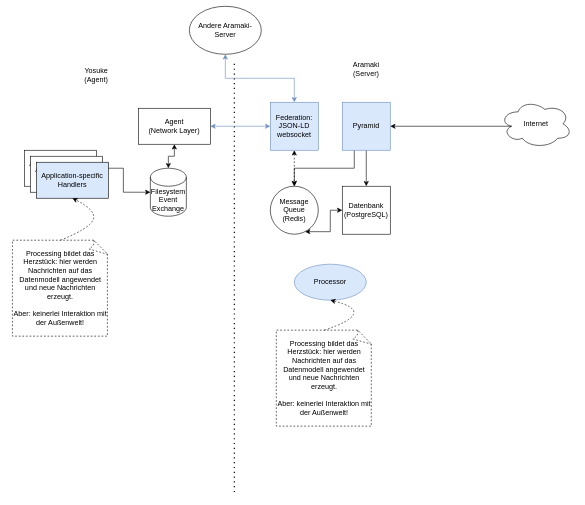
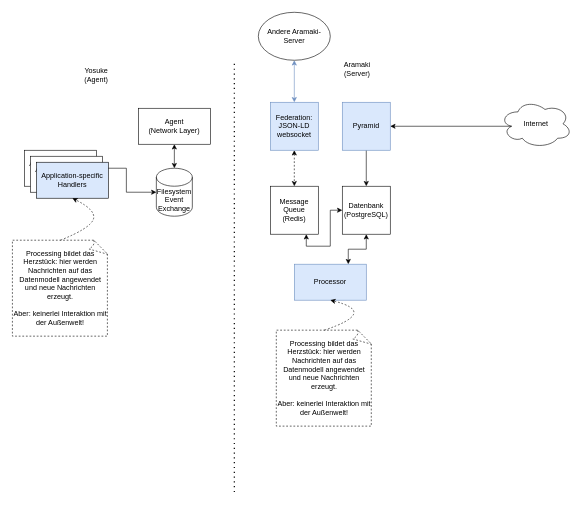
  <mxCell id="0" />
  <mxCell id="1" parent="0" />
- <mxCell id="2" style="edgeStyle=orthogonalEdgeStyle;rounded=0;orthogonalLoop=1;jettySize=auto;html=1;exitX=0.25;exitY=1;exitDx=0;exitDy=0;entryX=0.5;entryY=0;entryDx=0;entryDy=0;" edge="1" parent="1" source="4" target="15"><mxGeometry relative="1" as="geometry" /></mxCell>
  <mxCell id="3" style="edgeStyle=orthogonalEdgeStyle;rounded=0;orthogonalLoop=1;jettySize=auto;html=1;exitX=0.5;exitY=1;exitDx=0;exitDy=0;entryX=0.5;entryY=0;entryDx=0;entryDy=0;" edge="1" parent="1" source="4" target="17"><mxGeometry relative="1" as="geometry" /></mxCell>
  <mxCell id="4" value="Pyramid" style="whiteSpace=wrap;html=1;aspect=fixed;fillColor=#dae8fc;strokeColor=#6c8ebf;" vertex="1" parent="1"><mxGeometry x="570" y="170" width="80" height="80" as="geometry" /></mxCell>
  <mxCell id="5" value="" style="endArrow=none;dashed=1;html=1;dashPattern=1 3;strokeWidth=2;rounded=0;" edge="1" parent="1"><mxGeometry width="50" height="50" relative="1" as="geometry"><mxPoint x="390" y="820" as="sourcePoint" /><mxPoint x="390" y="100" as="targetPoint" /></mxGeometry></mxCell>
  <mxCell id="6" value="Yosuke (Agent)" style="text;html=1;align=center;verticalAlign=middle;whiteSpace=wrap;rounded=0;" vertex="1" parent="1"><mxGeometry x="130" y="110" width="60" height="30" as="geometry" /></mxCell>
- <mxCell id="7" value="&lt;div&gt;Aramaki&lt;/div&gt;&lt;div&gt;(Server)&lt;br&gt;&lt;/div&gt;" style="text;html=1;align=center;verticalAlign=middle;whiteSpace=wrap;rounded=0;" vertex="1" parent="1"><mxGeometry x="580" y="100" width="60" height="30" as="geometry" /></mxCell>
+ <mxCell id="7" value="&lt;div&gt;Aramaki&lt;/div&gt;&lt;div&gt;(Server)&lt;br&gt;&lt;/div&gt;" style="text;html=1;align=center;verticalAlign=middle;whiteSpace=wrap;rounded=0;" vertex="1" parent="1"><mxGeometry x="565" y="100" width="60" height="30" as="geometry" /></mxCell>
  <mxCell id="8" value="Internet" style="ellipse;shape=cloud;whiteSpace=wrap;html=1;" vertex="1" parent="1"><mxGeometry x="833" y="166" width="120" height="80" as="geometry" /></mxCell>
  <mxCell id="9" style="edgeStyle=orthogonalEdgeStyle;rounded=0;orthogonalLoop=1;jettySize=auto;html=1;exitX=1;exitY=0.5;exitDx=0;exitDy=0;entryX=0.16;entryY=0.55;entryDx=0;entryDy=0;entryPerimeter=0;startArrow=classic;startFill=1;endArrow=none;endFill=0;" edge="1" parent="1" source="4" target="8"><mxGeometry relative="1" as="geometry" /></mxCell>
  <mxCell id="10" style="edgeStyle=orthogonalEdgeStyle;rounded=0;orthogonalLoop=1;jettySize=auto;html=1;exitX=0.5;exitY=0;exitDx=0;exitDy=0;entryX=0.5;entryY=1;entryDx=0;entryDy=0;startArrow=classic;startFill=1;fillColor=#dae8fc;strokeColor=#6c8ebf;" edge="1" parent="1" source="12" target="13"><mxGeometry relative="1" as="geometry" /></mxCell>
  <mxCell id="11" style="edgeStyle=orthogonalEdgeStyle;rounded=0;orthogonalLoop=1;jettySize=auto;html=1;exitX=0.5;exitY=1;exitDx=0;exitDy=0;entryX=0.5;entryY=0;entryDx=0;entryDy=0;startArrow=classic;startFill=1;dashed=1;" edge="1" parent="1" source="12" target="15"><mxGeometry relative="1" as="geometry" /></mxCell>
  <mxCell id="12" value="&lt;div&gt;Federation:&lt;/div&gt;&lt;div&gt;JSON-LD websocket&lt;/div&gt;" style="whiteSpace=wrap;html=1;aspect=fixed;fillColor=#dae8fc;strokeColor=#6c8ebf;" vertex="1" parent="1"><mxGeometry x="450" y="170" width="80" height="80" as="geometry" /></mxCell>
- <mxCell id="13" value="Andere Aramaki-Server" style="ellipse;whiteSpace=wrap;html=1;" vertex="1" parent="1"><mxGeometry x="315" y="10" width="120" height="80" as="geometry" /></mxCell>
+ <mxCell id="13" value="Andere Aramaki-Server" style="ellipse;whiteSpace=wrap;html=1;" vertex="1" parent="1"><mxGeometry x="430" width="120" height="80" as="geometry" y="20" /></mxCell>
  <mxCell id="14" style="edgeStyle=orthogonalEdgeStyle;rounded=0;orthogonalLoop=1;jettySize=auto;html=1;exitX=0.75;exitY=1;exitDx=0;exitDy=0;startArrow=classic;startFill=1;" edge="1" parent="1" source="15" target="17"><mxGeometry relative="1" as="geometry" /></mxCell>
- <mxCell id="15" value="&lt;div&gt;Message Queue&lt;br&gt;&lt;/div&gt;&lt;div&gt;(Redis)&lt;br&gt;&lt;/div&gt;" style="ellipse;whiteSpace=wrap;html=1;aspect=fixed;" vertex="1" parent="1"><mxGeometry x="450" y="310" width="80" height="80" as="geometry" /></mxCell>
+ <mxCell id="15" value="&lt;div&gt;Message Queue&lt;br&gt;&lt;/div&gt;&lt;div&gt;(Redis)&lt;br&gt;&lt;/div&gt;" style="whiteSpace=wrap;html=1;aspect=fixed;" vertex="1" parent="1"><mxGeometry x="450" y="310" width="80" height="80" as="geometry" /></mxCell>
+ <mxCell id="16" style="edgeStyle=orthogonalEdgeStyle;rounded=0;orthogonalLoop=1;jettySize=auto;html=1;exitX=0.5;exitY=1;exitDx=0;exitDy=0;entryX=0.75;entryY=0;entryDx=0;entryDy=0;startArrow=classic;startFill=1;" edge="1" parent="1" source="17" target="18"><mxGeometry relative="1" as="geometry" /></mxCell>
  <mxCell id="17" value="&lt;div&gt;Datenbank&lt;br&gt;&lt;/div&gt;&lt;div&gt;(PostgreSQL)&lt;br&gt;&lt;/div&gt;" style="whiteSpace=wrap;html=1;aspect=fixed;" vertex="1" parent="1"><mxGeometry x="570" y="310" width="80" height="80" as="geometry" /></mxCell>
- <mxCell id="18" value="Processor" style="ellipse;whiteSpace=wrap;html=1;fillColor=#dae8fc;strokeColor=#6c8ebf;" vertex="1" parent="1"><mxGeometry x="490" y="440" width="120" height="60" as="geometry" /></mxCell>
- <mxCell id="19" style="edgeStyle=orthogonalEdgeStyle;rounded=0;orthogonalLoop=1;jettySize=auto;html=1;exitX=1;exitY=0.5;exitDx=0;exitDy=0;entryX=0;entryY=0.5;entryDx=0;entryDy=0;startArrow=classic;startFill=1;fillColor=#dae8fc;strokeColor=#6c8ebf;" edge="1" parent="1" source="21" target="12"><mxGeometry relative="1" as="geometry" /></mxCell>
+ <mxCell id="18" value="Processor" style="whiteSpace=wrap;html=1;fillColor=#dae8fc;strokeColor=#6c8ebf;" vertex="1" parent="1"><mxGeometry x="490" y="440" width="120" height="60" as="geometry" /></mxCell>
  <mxCell id="20" style="edgeStyle=orthogonalEdgeStyle;rounded=0;orthogonalLoop=1;jettySize=auto;html=1;exitX=0.5;exitY=1;exitDx=0;exitDy=0;startArrow=classic;startFill=1;" edge="1" parent="1" source="21" target="22"><mxGeometry relative="1" as="geometry" /></mxCell>
  <mxCell id="21" value="&lt;div&gt;Agent&lt;/div&gt;&lt;div&gt;(Network Layer)&lt;br&gt;&lt;/div&gt;" style="rounded=0;whiteSpace=wrap;html=1;" vertex="1" parent="1"><mxGeometry x="230" y="180" width="120" height="60" as="geometry" /></mxCell>
- <mxCell id="22" value="Filesystem Event Exchange" style="shape=cylinder3;whiteSpace=wrap;html=1;boundedLbl=1;backgroundOutline=1;size=15;" vertex="1" parent="1"><mxGeometry x="250" y="280" width="60" height="80" as="geometry" /></mxCell>
+ <mxCell id="22" value="Filesystem Event Exchange" style="shape=cylinder3;whiteSpace=wrap;html=1;boundedLbl=1;backgroundOutline=1;size=15;" vertex="1" parent="1"><mxGeometry x="260" y="280" width="60" height="80" as="geometry" /></mxCell>
  <mxCell id="23" style="edgeStyle=orthogonalEdgeStyle;rounded=0;orthogonalLoop=1;jettySize=auto;html=1;exitX=1;exitY=0.5;exitDx=0;exitDy=0;" edge="1" parent="1" source="24" target="22"><mxGeometry relative="1" as="geometry" /></mxCell>
  <mxCell id="24" value="&lt;div&gt;Application-specific Handler&lt;br&gt;&lt;/div&gt;" style="rounded=0;whiteSpace=wrap;html=1;" vertex="1" parent="1"><mxGeometry x="40" y="250" width="120" height="60" as="geometry" /></mxCell>
  <mxCell id="25" value="&lt;div&gt;Application-specific Handler&lt;br&gt;&lt;/div&gt;" style="rounded=0;whiteSpace=wrap;html=1;" vertex="1" parent="1"><mxGeometry x="50" y="260" width="120" height="60" as="geometry" /></mxCell>
  <mxCell id="26" value="&lt;div&gt;Application-specific Handlers&lt;br&gt;&lt;/div&gt;" style="rounded=0;whiteSpace=wrap;html=1;fillColor=#dae8fc;" vertex="1" parent="1"><mxGeometry x="60" y="270" width="120" height="60" as="geometry" /></mxCell>
  <mxCell id="27" value="&lt;div&gt;Processing bildet das Herzstück: hier werden Nachrichten auf das Datenmodell angewendet und neue Nachrichten erzeugt.&lt;/div&gt;&lt;div&gt;&lt;br&gt;&lt;/div&gt;&lt;div&gt;Aber: keinerlei Interaktion mit der Außenwelt!&lt;br&gt;&lt;/div&gt;" style="whiteSpace=wrap;html=1;shape=mxgraph.basic.document;dashed=1;" vertex="1" parent="1"><mxGeometry x="460" y="550" width="160" height="160" as="geometry" /></mxCell>
  <mxCell id="28" value="&lt;div&gt;Processing bildet das Herzstück: hier werden Nachrichten auf das Datenmodell angewendet und neue Nachrichten erzeugt.&lt;/div&gt;&lt;div&gt;&lt;br&gt;&lt;/div&gt;&lt;div&gt;Aber: keinerlei Interaktion mit der Außenwelt!&lt;br&gt;&lt;/div&gt;" style="whiteSpace=wrap;html=1;shape=mxgraph.basic.document;dashed=1;" vertex="1" parent="1"><mxGeometry x="20" y="400" width="160" height="160" as="geometry" /></mxCell>
  <mxCell id="29" value="" style="curved=1;endArrow=classic;html=1;rounded=0;exitX=0.5;exitY=0;exitDx=0;exitDy=0;exitPerimeter=0;entryX=0.5;entryY=1;entryDx=0;entryDy=0;dashed=1;" edge="1" parent="1" source="28" target="26"><mxGeometry width="50" height="50" relative="1" as="geometry"><mxPoint x="260" y="480" as="sourcePoint" /><mxPoint x="310" y="430" as="targetPoint" /><Array as="points"><mxPoint x="150" y="380" /><mxPoint x="160" y="350" /></Array></mxGeometry></mxCell>
  <mxCell id="30" value="" style="curved=1;endArrow=classic;html=1;rounded=0;exitX=0.5;exitY=0;exitDx=0;exitDy=0;exitPerimeter=0;entryX=0.5;entryY=1;entryDx=0;entryDy=0;dashed=1;" edge="1" parent="1" source="27" target="18"><mxGeometry width="50" height="50" relative="1" as="geometry"><mxPoint x="650" y="560" as="sourcePoint" /><mxPoint x="670" y="490" as="targetPoint" /><Array as="points"><mxPoint x="630" y="520" /></Array></mxGeometry></mxCell>
